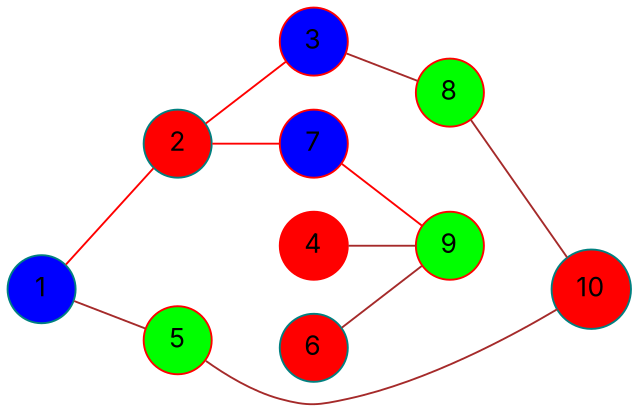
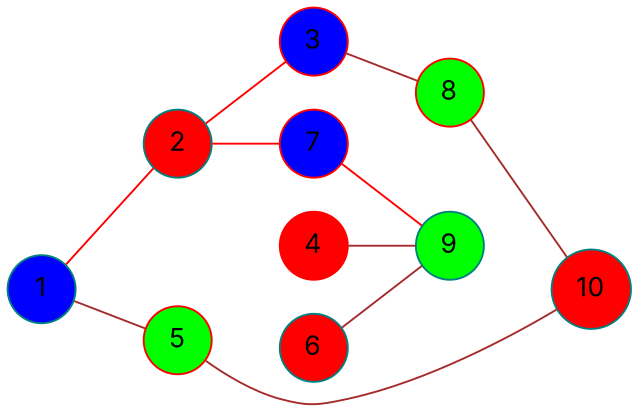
  graph {
    splines=true
    rankdir=LR
    node [fillcolor=red fontname=Inter shape=circle style=filled color=red]
    edge [color=brown]
    n1 [fillcolor=blue label=1 color=teal]
    n2 [label=2 color=teal]
    n3 [fillcolor=green label=5]
    n4 [fillcolor=blue label=3]
    n5 [fillcolor=blue label=7]
    n6 [fillcolor=green label=8]
    n7 [label=4]
-   n8 [fillcolor=green label=9]
+   n8 [fillcolor=green label=9 color=teal]
    n9 [label=10 color=teal]
    n10 [label=6 color=teal]
    n1 -- n2 [color=red]
    n1 -- n3
    n2 -- n4 [color=red]
    n2 -- n5 [color=red]
    n3 -- n9
    n4 -- n6
    n5 -- n8 [color=red]
    n6 -- n9
    n7 -- n8
    n10 -- n8
  }
